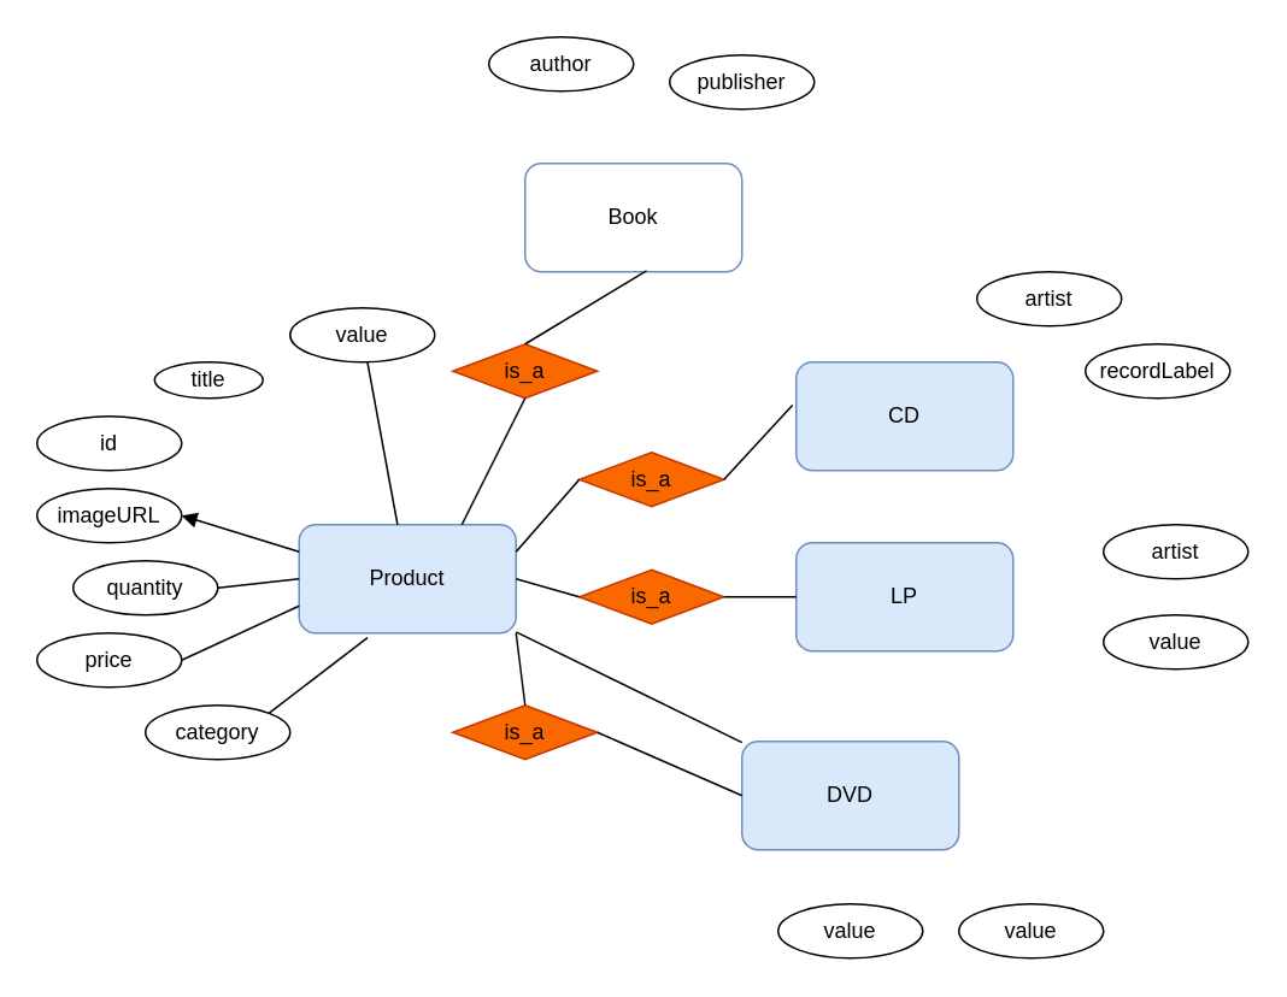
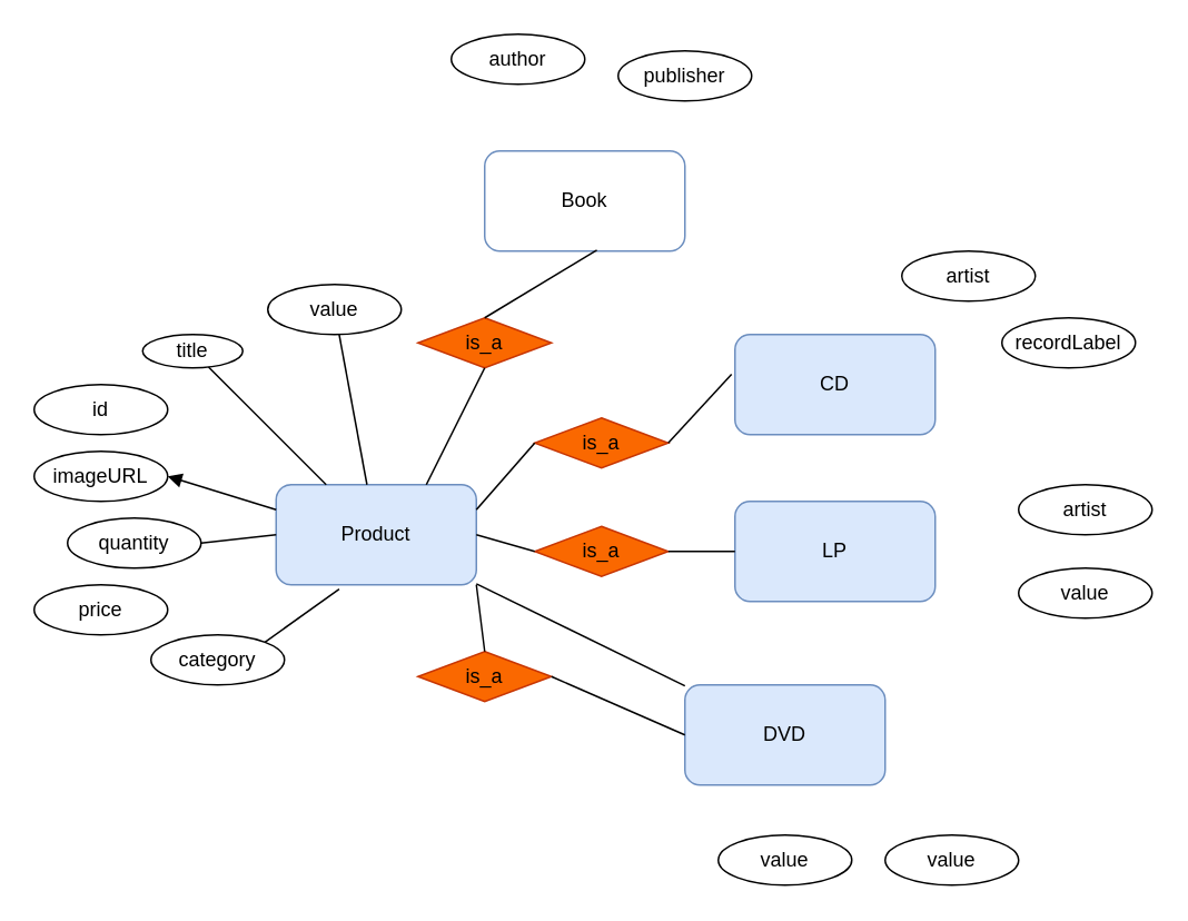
  <mxCell id="0" />
  <mxCell id="1" parent="0" />
  <mxCell id="2" value="Product&lt;br&gt;" style="rounded=1;whiteSpace=wrap;html=1;fillColor=#dae8fc;strokeColor=#6c8ebf;" vertex="1" parent="1"><mxGeometry x="165" y="290" width="120" height="60" as="geometry" /></mxCell>
  <mxCell id="3" value="DVD" style="rounded=1;whiteSpace=wrap;html=1;fillColor=#dae8fc;strokeColor=#6c8ebf;" vertex="1" parent="1"><mxGeometry x="410" y="410" width="120" height="60" as="geometry" /></mxCell>
  <mxCell id="4" value="LP" style="rounded=1;whiteSpace=wrap;html=1;fillColor=#dae8fc;strokeColor=#6c8ebf;" vertex="1" parent="1"><mxGeometry x="440" y="300" width="120" height="60" as="geometry" /></mxCell>
  <mxCell id="5" value="CD" style="rounded=1;whiteSpace=wrap;html=1;fillColor=#dae8fc;strokeColor=#6c8ebf;" vertex="1" parent="1"><mxGeometry x="440" y="200" width="120" height="60" as="geometry" /></mxCell>
  <mxCell id="6" value="Book&lt;br&gt;" style="rounded=1;whiteSpace=wrap;html=1;fillColor=#ffffff;strokeColor=#6c8ebf;" vertex="1" parent="1"><mxGeometry x="290" y="90" width="120" height="60" as="geometry" /></mxCell>
  <mxCell id="7" value="id" style="ellipse;whiteSpace=wrap;html=1;" vertex="1" parent="1"><mxGeometry x="20" y="230" width="80" height="30" as="geometry" /></mxCell>
  <mxCell id="8" value="imageURL" style="ellipse;whiteSpace=wrap;html=1;" vertex="1" parent="1"><mxGeometry x="20" y="270" width="80" height="30" as="geometry" /></mxCell>
  <mxCell id="9" value="quantity" style="ellipse;whiteSpace=wrap;html=1;" vertex="1" parent="1"><mxGeometry x="40" y="310" width="80" height="30" as="geometry" /></mxCell>
  <mxCell id="10" value="title" style="ellipse;whiteSpace=wrap;html=1;" vertex="1" parent="1"><mxGeometry x="85" y="200" width="60" height="20" as="geometry" /></mxCell>
  <mxCell id="11" value="price" style="ellipse;whiteSpace=wrap;html=1;" vertex="1" parent="1"><mxGeometry x="20" y="350" width="80" height="30" as="geometry" /></mxCell>
  <mxCell id="12" value="value" style="ellipse;whiteSpace=wrap;html=1;" vertex="1" parent="1"><mxGeometry x="160" y="170" width="80" height="30" as="geometry" /></mxCell>
- <mxCell id="13" value="category" style="ellipse;whiteSpace=wrap;html=1;" vertex="1" parent="1"><mxGeometry x="80" y="390" width="80" height="30" as="geometry" /></mxCell>
+ <mxCell id="13" value="category" style="ellipse;whiteSpace=wrap;html=1;" vertex="1" parent="1"><mxGeometry x="90" y="380" width="80" height="30" as="geometry" /></mxCell>
  <mxCell id="14" value="" style="endArrow=none;html=1;rounded=0;" edge="1" parent="1" source="2" target="12"><mxGeometry relative="1" as="geometry"><mxPoint x="200" y="340" as="sourcePoint" /><mxPoint x="360" y="340" as="targetPoint" /></mxGeometry></mxCell>
+ <mxCell id="15" value="" style="endArrow=none;html=1;rounded=0;" edge="1" parent="1" source="2" target="10"><mxGeometry relative="1" as="geometry"><mxPoint x="200" y="340" as="sourcePoint" /><mxPoint x="360" y="340" as="targetPoint" /></mxGeometry></mxCell>
  <mxCell id="16" value="" style="endArrow=none;html=1;rounded=0;" edge="1" parent="1" source="2" target="3"><mxGeometry relative="1" as="geometry"><mxPoint x="200" y="340" as="sourcePoint" /><mxPoint x="360" y="340" as="targetPoint" /></mxGeometry></mxCell>
  <mxCell id="17" value="" style="endArrow=block;html=1;rounded=0;entryX=1;entryY=0.5;entryDx=0;entryDy=0;exitX=0;exitY=0.25;exitDx=0;exitDy=0;" edge="1" parent="1" source="2" target="8"><mxGeometry relative="1" as="geometry"><mxPoint x="200" y="340" as="sourcePoint" /><mxPoint x="360" y="340" as="targetPoint" /></mxGeometry></mxCell>
  <mxCell id="18" value="" style="endArrow=none;html=1;rounded=0;entryX=1;entryY=0.5;entryDx=0;entryDy=0;exitX=0;exitY=0.5;exitDx=0;exitDy=0;" edge="1" parent="1" source="2" target="9"><mxGeometry relative="1" as="geometry"><mxPoint x="200" y="340" as="sourcePoint" /><mxPoint x="360" y="340" as="targetPoint" /></mxGeometry></mxCell>
- <mxCell id="19" value="" style="endArrow=none;html=1;rounded=0;entryX=1;entryY=0.5;entryDx=0;entryDy=0;exitX=0;exitY=0.75;exitDx=0;exitDy=0;" edge="1" parent="1" source="2" target="11"><mxGeometry relative="1" as="geometry"><mxPoint x="200" y="340" as="sourcePoint" /><mxPoint x="360" y="340" as="targetPoint" /></mxGeometry></mxCell>
  <mxCell id="20" value="" style="endArrow=none;html=1;rounded=0;entryX=1;entryY=0;entryDx=0;entryDy=0;exitX=0.315;exitY=1.043;exitDx=0;exitDy=0;exitPerimeter=0;" edge="1" parent="1" source="2" target="13"><mxGeometry relative="1" as="geometry"><mxPoint x="200" y="340" as="sourcePoint" /><mxPoint x="360" y="340" as="targetPoint" /></mxGeometry></mxCell>
  <mxCell id="21" value="is_a" style="rhombus;whiteSpace=wrap;html=1;fillColor=#FA6800;fontColor=#000000;strokeColor=#C73500;" vertex="1" parent="1"><mxGeometry x="250" y="190" width="80" height="30" as="geometry" /></mxCell>
  <mxCell id="22" value="is_a" style="rhombus;whiteSpace=wrap;html=1;fillColor=#FA6800;fontColor=#000000;strokeColor=#C73500;" vertex="1" parent="1"><mxGeometry x="320" y="250" width="80" height="30" as="geometry" /></mxCell>
  <mxCell id="23" value="is_a" style="rhombus;whiteSpace=wrap;html=1;fillColor=#FA6800;fontColor=#000000;strokeColor=#C73500;" vertex="1" parent="1"><mxGeometry x="320" y="315" width="80" height="30" as="geometry" /></mxCell>
  <mxCell id="24" value="is_a" style="rhombus;whiteSpace=wrap;html=1;fillColor=#FA6800;fontColor=#000000;strokeColor=#C73500;" vertex="1" parent="1"><mxGeometry x="250" y="390" width="80" height="30" as="geometry" /></mxCell>
  <mxCell id="25" value="" style="endArrow=none;html=1;rounded=0;exitX=0.75;exitY=0;exitDx=0;exitDy=0;entryX=0.5;entryY=1;entryDx=0;entryDy=0;" edge="1" parent="1" source="2" target="21"><mxGeometry relative="1" as="geometry"><mxPoint x="200" y="340" as="sourcePoint" /><mxPoint x="360" y="340" as="targetPoint" /></mxGeometry></mxCell>
  <mxCell id="26" value="" style="endArrow=none;html=1;rounded=0;exitX=1;exitY=0.25;exitDx=0;exitDy=0;entryX=0;entryY=0.5;entryDx=0;entryDy=0;" edge="1" parent="1" source="2" target="22"><mxGeometry relative="1" as="geometry"><mxPoint x="200" y="340" as="sourcePoint" /><mxPoint x="360" y="340" as="targetPoint" /></mxGeometry></mxCell>
  <mxCell id="27" value="" style="endArrow=none;html=1;rounded=0;exitX=1;exitY=0.5;exitDx=0;exitDy=0;" edge="1" parent="1" source="2"><mxGeometry relative="1" as="geometry"><mxPoint x="200" y="340" as="sourcePoint" /><mxPoint x="320" y="330" as="targetPoint" /></mxGeometry></mxCell>
  <mxCell id="28" value="" style="endArrow=none;html=1;rounded=0;exitX=1;exitY=1;exitDx=0;exitDy=0;entryX=0.5;entryY=0;entryDx=0;entryDy=0;" edge="1" parent="1" source="2" target="24"><mxGeometry relative="1" as="geometry"><mxPoint x="200" y="340" as="sourcePoint" /><mxPoint x="360" y="340" as="targetPoint" /></mxGeometry></mxCell>
  <mxCell id="29" value="" style="endArrow=none;html=1;rounded=0;exitX=1;exitY=0.5;exitDx=0;exitDy=0;entryX=0;entryY=0.5;entryDx=0;entryDy=0;" edge="1" parent="1" source="24" target="3"><mxGeometry relative="1" as="geometry"><mxPoint x="200" y="340" as="sourcePoint" /><mxPoint x="360" y="340" as="targetPoint" /></mxGeometry></mxCell>
  <mxCell id="30" value="" style="endArrow=none;html=1;rounded=0;exitX=1;exitY=0.5;exitDx=0;exitDy=0;" edge="1" parent="1" source="23" target="4"><mxGeometry relative="1" as="geometry"><mxPoint x="200" y="340" as="sourcePoint" /><mxPoint x="360" y="340" as="targetPoint" /></mxGeometry></mxCell>
  <mxCell id="31" value="" style="endArrow=none;html=1;rounded=0;exitX=1;exitY=0.5;exitDx=0;exitDy=0;entryX=-0.017;entryY=0.397;entryDx=0;entryDy=0;entryPerimeter=0;" edge="1" parent="1" source="22" target="5"><mxGeometry relative="1" as="geometry"><mxPoint x="200" y="340" as="sourcePoint" /><mxPoint x="360" y="340" as="targetPoint" /><Array as="points" /></mxGeometry></mxCell>
  <mxCell id="32" value="" style="endArrow=none;html=1;rounded=0;exitX=0.5;exitY=0;exitDx=0;exitDy=0;entryX=0.56;entryY=0.99;entryDx=0;entryDy=0;entryPerimeter=0;" edge="1" parent="1" source="21" target="6"><mxGeometry relative="1" as="geometry"><mxPoint x="200" y="340" as="sourcePoint" /><mxPoint x="360" y="340" as="targetPoint" /></mxGeometry></mxCell>
  <mxCell id="33" value="publisher" style="ellipse;whiteSpace=wrap;html=1;" vertex="1" parent="1"><mxGeometry x="370" y="30" width="80" height="30" as="geometry" /></mxCell>
  <mxCell id="34" value="author" style="ellipse;whiteSpace=wrap;html=1;" vertex="1" parent="1"><mxGeometry x="270" y="20" width="80" height="30" as="geometry" /></mxCell>
  <mxCell id="35" value="value" style="ellipse;whiteSpace=wrap;html=1;" vertex="1" parent="1"><mxGeometry x="610" y="340" width="80" height="30" as="geometry" /></mxCell>
  <mxCell id="36" value="artist" style="ellipse;whiteSpace=wrap;html=1;" vertex="1" parent="1"><mxGeometry x="610" y="290" width="80" height="30" as="geometry" /></mxCell>
  <mxCell id="37" value="recordLabel" style="ellipse;whiteSpace=wrap;html=1;" vertex="1" parent="1"><mxGeometry x="600" y="190" width="80" height="30" as="geometry" /></mxCell>
  <mxCell id="38" value="artist" style="ellipse;whiteSpace=wrap;html=1;" vertex="1" parent="1"><mxGeometry x="540" y="150" width="80" height="30" as="geometry" /></mxCell>
  <mxCell id="39" value="value" style="ellipse;whiteSpace=wrap;html=1;" vertex="1" parent="1"><mxGeometry x="430" y="500" width="80" height="30" as="geometry" /></mxCell>
  <mxCell id="40" value="value" style="ellipse;whiteSpace=wrap;html=1;" vertex="1" parent="1"><mxGeometry x="530" y="500" width="80" height="30" as="geometry" /></mxCell>
